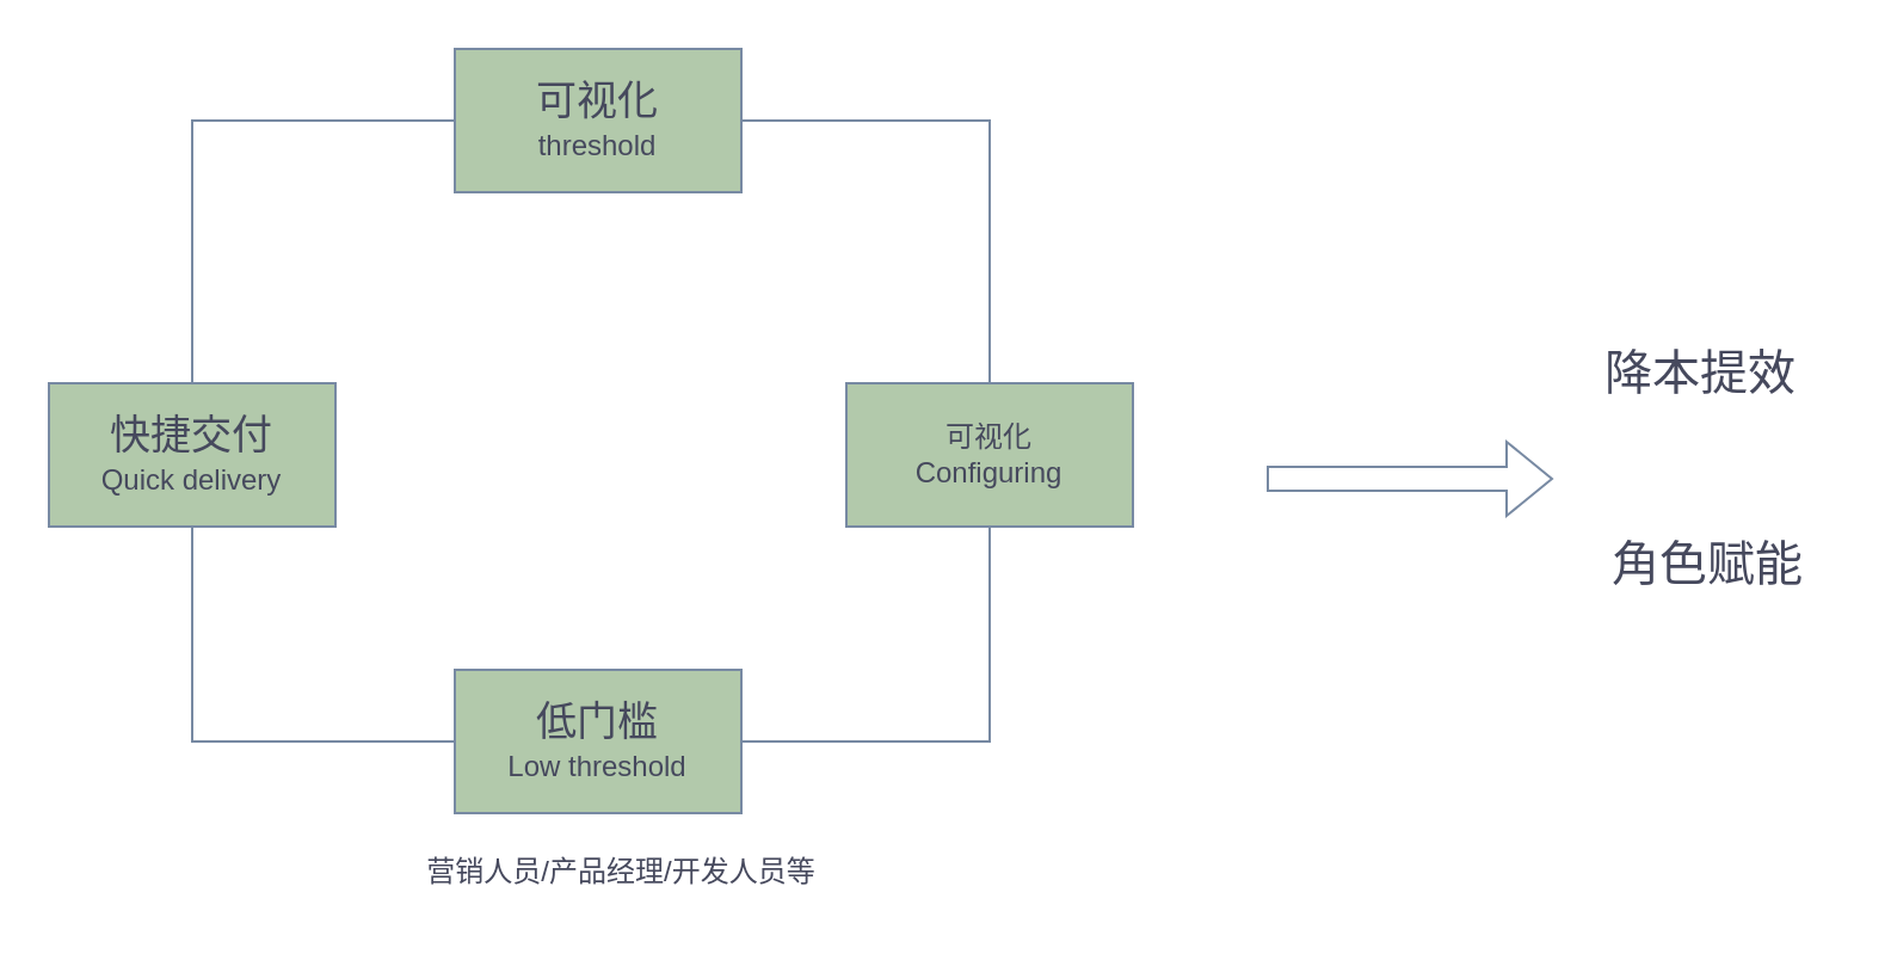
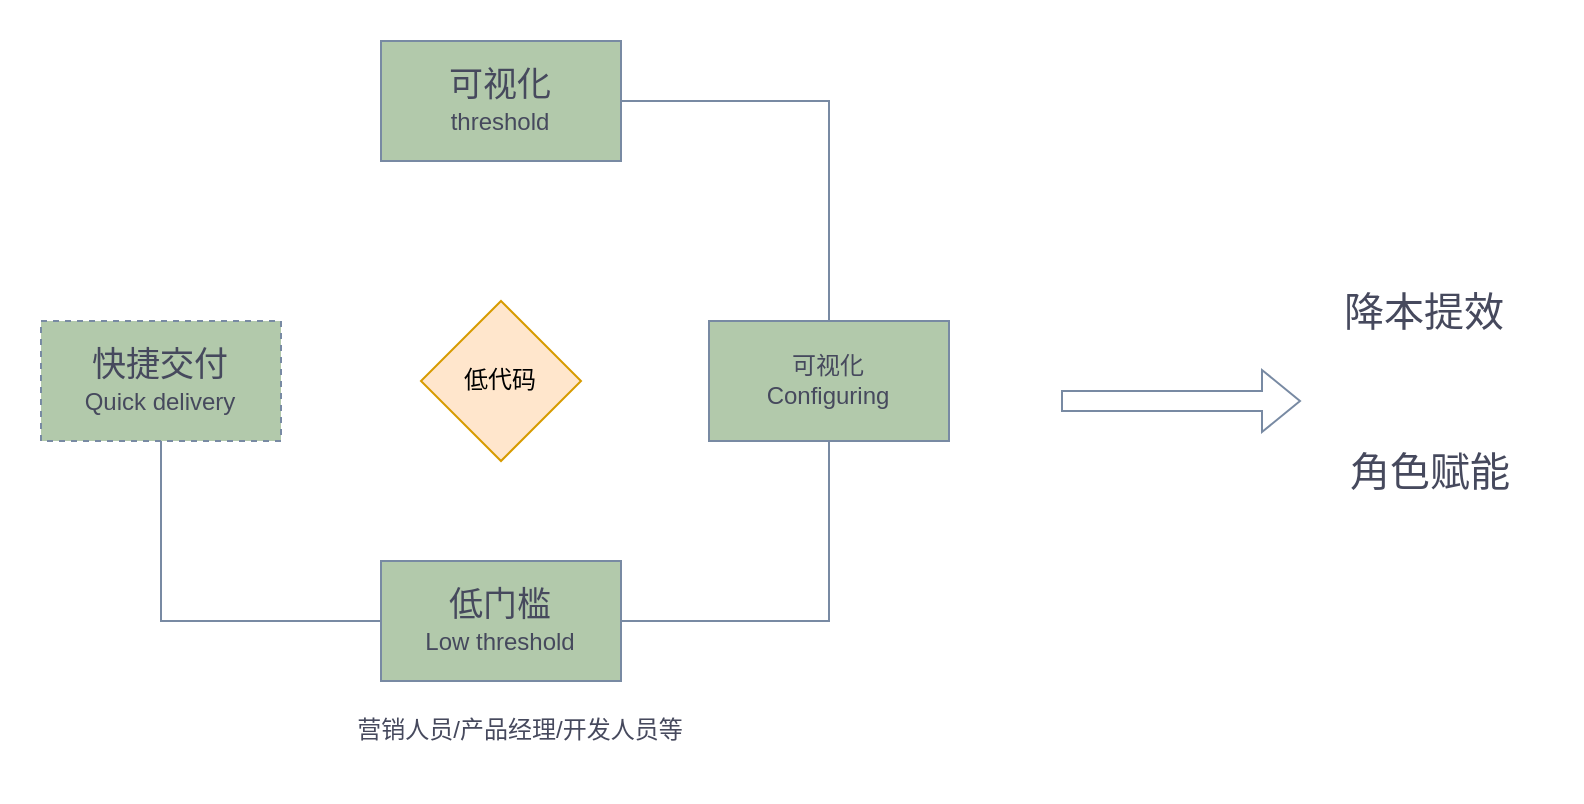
  <mxCell id="0" />
  <mxCell id="1" parent="0" />
- <mxCell id="2" style="edgeStyle=orthogonalEdgeStyle;rounded=0;orthogonalLoop=1;jettySize=auto;html=1;exitX=0;exitY=0.5;exitDx=0;exitDy=0;strokeColor=#788AA3;fontColor=#46495D;fillColor=#B2C9AB;endArrow=none;endFill=0;" edge="1" parent="1" source="4" target="6"><mxGeometry relative="1" as="geometry" /></mxCell>
  <mxCell id="3" style="edgeStyle=orthogonalEdgeStyle;rounded=0;orthogonalLoop=1;jettySize=auto;html=1;exitX=1;exitY=0.5;exitDx=0;exitDy=0;strokeColor=#788AA3;fontColor=#46495D;fillColor=#B2C9AB;endArrow=none;endFill=0;" edge="1" parent="1" source="4" target="9"><mxGeometry relative="1" as="geometry" /></mxCell>
  <mxCell id="4" value="&lt;font style=&quot;font-size: 17px;&quot;&gt;可视化&lt;/font&gt;&lt;div&gt;&lt;div&gt;threshold&lt;/div&gt;&lt;/div&gt;" style="rounded=0;whiteSpace=wrap;html=1;labelBackgroundColor=none;fillColor=#B2C9AB;strokeColor=#788AA3;fontColor=#46495D;" vertex="1" parent="1"><mxGeometry x="190" y="20" width="120" height="60" as="geometry" /></mxCell>
  <mxCell id="5" style="edgeStyle=orthogonalEdgeStyle;rounded=0;orthogonalLoop=1;jettySize=auto;html=1;exitX=0.5;exitY=1;exitDx=0;exitDy=0;entryX=0;entryY=0.5;entryDx=0;entryDy=0;strokeColor=#788AA3;fontColor=#46495D;fillColor=#B2C9AB;endArrow=none;endFill=0;" edge="1" parent="1" source="6" target="7"><mxGeometry relative="1" as="geometry" /></mxCell>
- <mxCell id="6" value="&lt;font style=&quot;font-size: 17px;&quot;&gt;快捷交付&lt;/font&gt;&lt;div&gt;Quick delivery&lt;br&gt;&lt;/div&gt;" style="rounded=0;whiteSpace=wrap;html=1;labelBackgroundColor=none;fillColor=#B2C9AB;strokeColor=#788AA3;fontColor=#46495D;" vertex="1" parent="1"><mxGeometry x="20" y="160" width="120" height="60" as="geometry" /></mxCell>
+ <mxCell id="6" value="&lt;font style=&quot;font-size: 17px;&quot;&gt;快捷交付&lt;/font&gt;&lt;div&gt;Quick delivery&lt;br&gt;&lt;/div&gt;" style="rounded=0;whiteSpace=wrap;html=1;labelBackgroundColor=none;fillColor=#B2C9AB;strokeColor=#788AA3;fontColor=#46495D;dashed=1;" vertex="1" parent="1"><mxGeometry x="20" y="160" width="120" height="60" as="geometry" /></mxCell>
  <mxCell id="7" value="&lt;div&gt;&lt;font style=&quot;font-size: 17px;&quot;&gt;低门槛&lt;/font&gt;&lt;/div&gt;&lt;div&gt;Low threshold&lt;br&gt;&lt;/div&gt;" style="rounded=0;whiteSpace=wrap;html=1;labelBackgroundColor=none;fillColor=#B2C9AB;strokeColor=#788AA3;fontColor=#46495D;" vertex="1" parent="1"><mxGeometry x="190" y="280" width="120" height="60" as="geometry" /></mxCell>
  <mxCell id="8" style="edgeStyle=orthogonalEdgeStyle;rounded=0;orthogonalLoop=1;jettySize=auto;html=1;exitX=0.5;exitY=1;exitDx=0;exitDy=0;entryX=1;entryY=0.5;entryDx=0;entryDy=0;strokeColor=#788AA3;fontColor=#46495D;fillColor=#B2C9AB;endArrow=none;endFill=0;" edge="1" parent="1" source="9" target="7"><mxGeometry relative="1" as="geometry" /></mxCell>
  <mxCell id="9" value="可视化&lt;div&gt;Configuring&lt;br&gt;&lt;/div&gt;" style="rounded=0;whiteSpace=wrap;html=1;labelBackgroundColor=none;fillColor=#B2C9AB;strokeColor=#788AA3;fontColor=#46495D;" vertex="1" parent="1"><mxGeometry x="354" y="160" width="120" height="60" as="geometry" /></mxCell>
+ <mxCell id="10" value="低代码" style="rhombus;whiteSpace=wrap;html=1;fillColor=#ffe6cc;strokeColor=#d79b00;labelBackgroundColor=none;" vertex="1" parent="1"><mxGeometry x="210" y="150" width="80" height="80" as="geometry" /></mxCell>
  <mxCell id="11" value="营销人员/产品经理/开发人员等" style="text;html=1;align=center;verticalAlign=middle;whiteSpace=wrap;rounded=0;labelBackgroundColor=none;fontColor=#46495D;" vertex="1" parent="1"><mxGeometry x="160" y="350" width="200" height="30" as="geometry" /></mxCell>
  <mxCell id="12" value="" style="shape=flexArrow;endArrow=classic;html=1;rounded=0;labelBackgroundColor=none;strokeColor=#788AA3;fontColor=default;" edge="1" parent="1"><mxGeometry width="50" height="50" relative="1" as="geometry"><mxPoint x="530" y="200" as="sourcePoint" /><mxPoint x="650" y="200" as="targetPoint" /></mxGeometry></mxCell>
  <mxCell id="13" value="降本提效" style="text;html=1;align=center;verticalAlign=middle;whiteSpace=wrap;rounded=0;fontSize=20;fontColor=#46495D;labelBackgroundColor=none;" vertex="1" parent="1"><mxGeometry x="657" y="140" width="110" height="30" as="geometry" /></mxCell>
  <mxCell id="14" value="角色赋能" style="text;html=1;align=center;verticalAlign=middle;whiteSpace=wrap;rounded=0;fontSize=20;fontColor=#46495D;labelBackgroundColor=none;" vertex="1" parent="1"><mxGeometry x="660" y="220" width="110" height="30" as="geometry" /></mxCell>
  <mxCell id="15" style="edgeStyle=orthogonalEdgeStyle;rounded=0;orthogonalLoop=1;jettySize=auto;html=1;exitX=0.5;exitY=1;exitDx=0;exitDy=0;labelBackgroundColor=none;strokeColor=#788AA3;fontColor=default;" edge="1" parent="1" source="14" target="14"><mxGeometry relative="1" as="geometry" /></mxCell>
